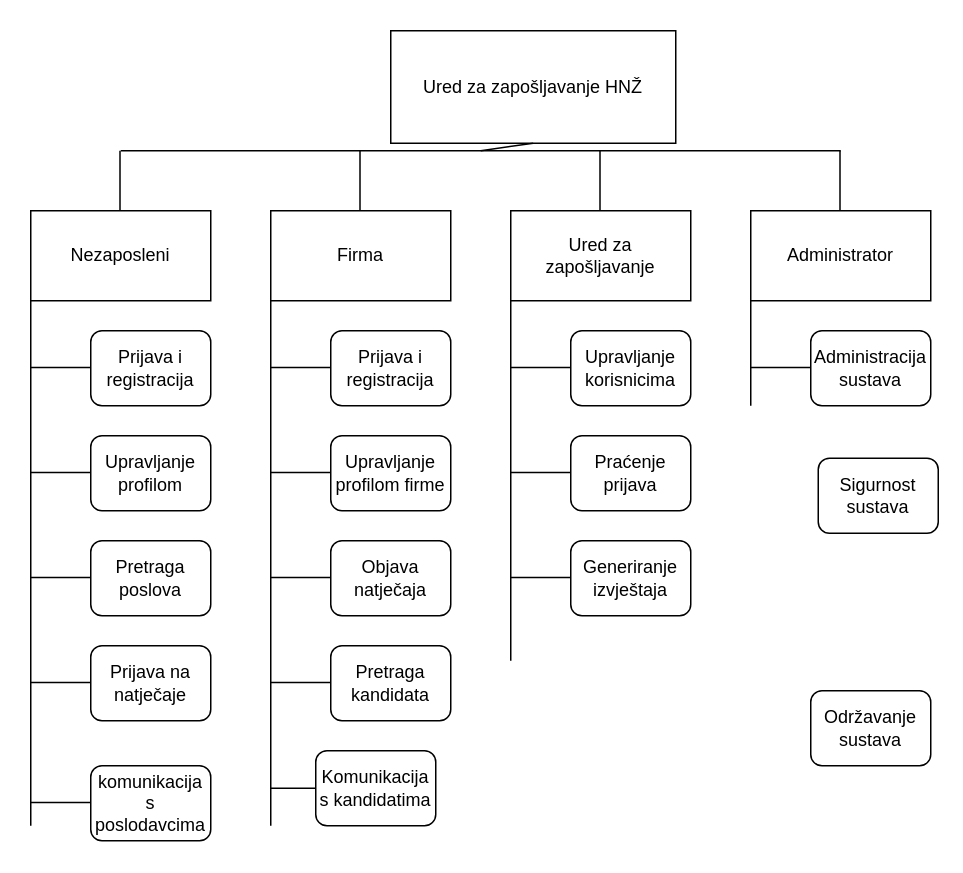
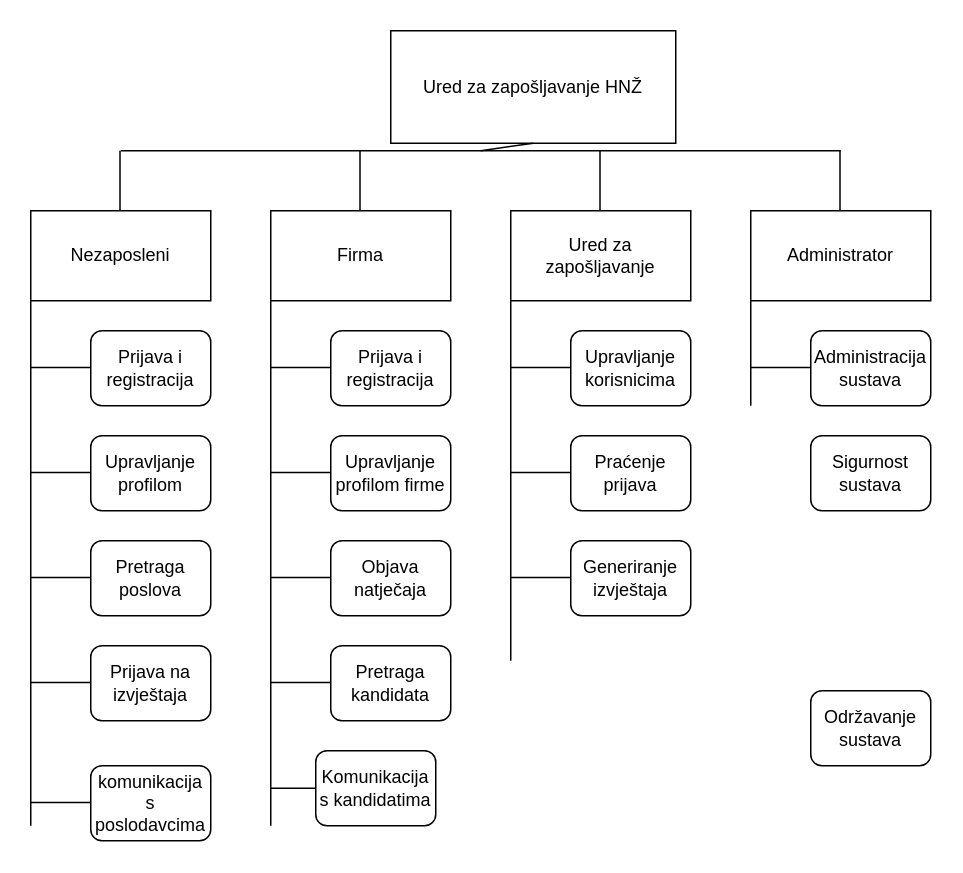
  <mxCell id="0" />
  <mxCell id="1" parent="0" />
  <mxCell id="2" value="Ured za zapošljavanje HNŽ" style="rounded=0;whiteSpace=wrap;html=1;" parent="1" vertex="1"><mxGeometry x="260" y="20" width="190" height="75" as="geometry" /></mxCell>
  <mxCell id="3" value="" style="endArrow=none;html=1;rounded=0;" parent="1" edge="1"><mxGeometry width="50" height="50" relative="1" as="geometry"><mxPoint x="80" y="100" as="sourcePoint" /><mxPoint x="560" y="100" as="targetPoint" /></mxGeometry></mxCell>
  <mxCell id="4" value="" style="endArrow=none;html=1;rounded=0;" parent="1" target="5" edge="1"><mxGeometry width="50" height="50" relative="1" as="geometry"><mxPoint x="250" y="170" as="sourcePoint" /><mxPoint x="250" y="110" as="targetPoint" /></mxGeometry></mxCell>
  <mxCell id="5" value="Firma" style="rounded=0;whiteSpace=wrap;html=1;" parent="1" vertex="1"><mxGeometry x="180" y="140" width="120" height="60" as="geometry" /></mxCell>
  <mxCell id="6" value="" style="endArrow=none;html=1;rounded=0;" parent="1" edge="1"><mxGeometry width="50" height="50" relative="1" as="geometry"><mxPoint x="239.5" y="140" as="sourcePoint" /><mxPoint x="239.5" y="100" as="targetPoint" /></mxGeometry></mxCell>
  <mxCell id="7" value="Ured za zapošljavanje" style="rounded=0;whiteSpace=wrap;html=1;" parent="1" vertex="1"><mxGeometry x="340" y="140" width="120" height="60" as="geometry" /></mxCell>
  <mxCell id="8" value="" style="endArrow=none;html=1;rounded=0;" parent="1" edge="1"><mxGeometry width="50" height="50" relative="1" as="geometry"><mxPoint x="399.5" y="140" as="sourcePoint" /><mxPoint x="399.5" y="100" as="targetPoint" /></mxGeometry></mxCell>
  <mxCell id="9" value="" style="endArrow=none;html=1;rounded=0;" parent="1" target="10" edge="1"><mxGeometry width="50" height="50" relative="1" as="geometry"><mxPoint x="99.5" y="170" as="sourcePoint" /><mxPoint x="99.5" y="110" as="targetPoint" /></mxGeometry></mxCell>
  <mxCell id="10" value="Nezaposleni" style="whiteSpace=wrap;html=1;" parent="1" vertex="1"><mxGeometry x="20" y="140" width="120" height="60" as="geometry" /></mxCell>
  <mxCell id="11" value="" style="endArrow=none;html=1;rounded=0;" parent="1" edge="1"><mxGeometry width="50" height="50" relative="1" as="geometry"><mxPoint x="79.5" y="140" as="sourcePoint" /><mxPoint x="79.5" y="110" as="targetPoint" /><Array as="points"><mxPoint x="79.5" y="100" /></Array></mxGeometry></mxCell>
  <mxCell id="12" value="" style="endArrow=none;html=1;rounded=0;" parent="1" edge="1"><mxGeometry width="50" height="50" relative="1" as="geometry"><mxPoint x="559.5" y="100" as="sourcePoint" /><mxPoint x="559.5" y="140" as="targetPoint" /></mxGeometry></mxCell>
  <mxCell id="13" value="Administrator" style="rounded=0;whiteSpace=wrap;html=1;" parent="1" vertex="1"><mxGeometry x="500" y="140" width="120" height="60" as="geometry" /></mxCell>
  <mxCell id="14" value="" style="endArrow=none;html=1;rounded=0;entryX=0.5;entryY=1;entryDx=0;entryDy=0;" parent="1" target="2" edge="1"><mxGeometry width="50" height="50" relative="1" as="geometry"><mxPoint x="320" y="100" as="sourcePoint" /><mxPoint x="380" y="80" as="targetPoint" /></mxGeometry></mxCell>
  <mxCell id="15" value="" style="endArrow=none;html=1;rounded=0;" parent="1" edge="1"><mxGeometry width="50" height="50" relative="1" as="geometry"><mxPoint x="20" y="550" as="sourcePoint" /><mxPoint x="20" y="210" as="targetPoint" /><Array as="points"><mxPoint x="20" y="200" /></Array></mxGeometry></mxCell>
  <mxCell id="16" value="Upravljanje profilom" style="rounded=1;whiteSpace=wrap;html=1;" parent="1" vertex="1"><mxGeometry x="60" y="290" width="80" height="50" as="geometry" /></mxCell>
  <mxCell id="17" value="Pretraga poslova" style="rounded=1;whiteSpace=wrap;html=1;" parent="1" vertex="1"><mxGeometry x="60" y="360" width="80" height="50" as="geometry" /></mxCell>
- <mxCell id="18" value="Prijava na natječaje" style="rounded=1;whiteSpace=wrap;html=1;" parent="1" vertex="1"><mxGeometry x="60" y="430" width="80" height="50" as="geometry" /></mxCell>
+ <mxCell id="18" value="Prijava na izvještaja" style="rounded=1;whiteSpace=wrap;html=1;" parent="1" vertex="1"><mxGeometry x="60" y="430" width="80" height="50" as="geometry" /></mxCell>
  <mxCell id="19" value="" style="endArrow=none;html=1;rounded=0;" parent="1" edge="1"><mxGeometry width="50" height="50" relative="1" as="geometry"><mxPoint x="180" y="550" as="sourcePoint" /><mxPoint x="180" y="210" as="targetPoint" /><Array as="points"><mxPoint x="180" y="200" /></Array></mxGeometry></mxCell>
  <mxCell id="20" value="Upravljanje profilom firme" style="rounded=1;whiteSpace=wrap;html=1;" parent="1" vertex="1"><mxGeometry x="220" y="290" width="80" height="50" as="geometry" /></mxCell>
  <mxCell id="21" value="Objava natječaja" style="rounded=1;whiteSpace=wrap;html=1;" parent="1" vertex="1"><mxGeometry x="220" y="360" width="80" height="50" as="geometry" /></mxCell>
  <mxCell id="22" value="Pretraga kandidata" style="rounded=1;whiteSpace=wrap;html=1;" parent="1" vertex="1"><mxGeometry x="220" y="430" width="80" height="50" as="geometry" /></mxCell>
  <mxCell id="23" value="" style="endArrow=none;html=1;rounded=0;" parent="1" edge="1"><mxGeometry width="50" height="50" relative="1" as="geometry"><mxPoint x="340" y="440" as="sourcePoint" /><mxPoint x="340" y="210" as="targetPoint" /><Array as="points"><mxPoint x="340" y="200" /></Array></mxGeometry></mxCell>
  <mxCell id="24" value="Upravljanje korisnicima" style="rounded=1;whiteSpace=wrap;html=1;" parent="1" vertex="1"><mxGeometry x="380" y="220" width="80" height="50" as="geometry" /></mxCell>
  <mxCell id="25" value="" style="endArrow=none;html=1;rounded=0;" parent="1" edge="1"><mxGeometry width="50" height="50" relative="1" as="geometry"><mxPoint x="500" y="270" as="sourcePoint" /><mxPoint x="500" y="210" as="targetPoint" /><Array as="points"><mxPoint x="500" y="200" /></Array></mxGeometry></mxCell>
  <mxCell id="26" value="Administracija sustava" style="rounded=1;whiteSpace=wrap;html=1;" parent="1" vertex="1"><mxGeometry x="540" y="220" width="80" height="50" as="geometry" /></mxCell>
  <mxCell id="27" value="Prijava i registracija" style="rounded=1;whiteSpace=wrap;html=1;" parent="1" vertex="1"><mxGeometry x="60" y="220" width="80" height="50" as="geometry" /></mxCell>
  <mxCell id="28" value="Prijava i registracija" style="rounded=1;whiteSpace=wrap;html=1;" parent="1" vertex="1"><mxGeometry x="220" y="220" width="80" height="50" as="geometry" /></mxCell>
  <mxCell id="29" value="komunikacija s poslodavcima" style="rounded=1;whiteSpace=wrap;html=1;" parent="1" vertex="1"><mxGeometry x="60" y="510" width="80" height="50" as="geometry" /></mxCell>
  <mxCell id="30" value="" style="endArrow=none;html=1;rounded=0;" parent="1" edge="1"><mxGeometry width="50" height="50" relative="1" as="geometry"><mxPoint x="20" y="244.5" as="sourcePoint" /><mxPoint x="60" y="244.5" as="targetPoint" /></mxGeometry></mxCell>
  <mxCell id="31" value="" style="endArrow=none;html=1;rounded=0;" parent="1" edge="1"><mxGeometry width="50" height="50" relative="1" as="geometry"><mxPoint x="180" y="244.5" as="sourcePoint" /><mxPoint x="220" y="244.5" as="targetPoint" /></mxGeometry></mxCell>
  <mxCell id="32" value="" style="endArrow=none;html=1;rounded=0;" parent="1" edge="1"><mxGeometry width="50" height="50" relative="1" as="geometry"><mxPoint x="340" y="244.5" as="sourcePoint" /><mxPoint x="380" y="244.5" as="targetPoint" /></mxGeometry></mxCell>
  <mxCell id="33" value="" style="endArrow=none;html=1;rounded=0;" parent="1" edge="1"><mxGeometry width="50" height="50" relative="1" as="geometry"><mxPoint x="500" y="244.5" as="sourcePoint" /><mxPoint x="540" y="244.5" as="targetPoint" /></mxGeometry></mxCell>
  <mxCell id="34" value="" style="endArrow=none;html=1;rounded=0;" parent="1" edge="1"><mxGeometry width="50" height="50" relative="1" as="geometry"><mxPoint x="20" y="314.5" as="sourcePoint" /><mxPoint x="60" y="314.5" as="targetPoint" /></mxGeometry></mxCell>
  <mxCell id="35" value="" style="endArrow=none;html=1;rounded=0;" parent="1" edge="1"><mxGeometry width="50" height="50" relative="1" as="geometry"><mxPoint x="20" y="454.5" as="sourcePoint" /><mxPoint x="60" y="454.5" as="targetPoint" /></mxGeometry></mxCell>
  <mxCell id="36" value="" style="endArrow=none;html=1;rounded=0;" parent="1" edge="1"><mxGeometry width="50" height="50" relative="1" as="geometry"><mxPoint x="20" y="534.5" as="sourcePoint" /><mxPoint x="60" y="534.5" as="targetPoint" /></mxGeometry></mxCell>
  <mxCell id="37" value="" style="endArrow=none;html=1;rounded=0;" parent="1" edge="1"><mxGeometry width="50" height="50" relative="1" as="geometry"><mxPoint x="20" y="384.5" as="sourcePoint" /><mxPoint x="60" y="384.5" as="targetPoint" /></mxGeometry></mxCell>
  <mxCell id="38" value="" style="endArrow=none;html=1;rounded=0;" parent="1" edge="1"><mxGeometry width="50" height="50" relative="1" as="geometry"><mxPoint x="180" y="314.5" as="sourcePoint" /><mxPoint x="220" y="314.5" as="targetPoint" /></mxGeometry></mxCell>
  <mxCell id="39" value="" style="endArrow=none;html=1;rounded=0;" parent="1" edge="1"><mxGeometry width="50" height="50" relative="1" as="geometry"><mxPoint x="180" y="384.5" as="sourcePoint" /><mxPoint x="220" y="384.5" as="targetPoint" /></mxGeometry></mxCell>
  <mxCell id="40" value="" style="endArrow=none;html=1;rounded=0;" parent="1" edge="1"><mxGeometry width="50" height="50" relative="1" as="geometry"><mxPoint x="180" y="454.5" as="sourcePoint" /><mxPoint x="220" y="454.5" as="targetPoint" /></mxGeometry></mxCell>
  <mxCell id="41" value="Komunikacija s kandidatima" style="rounded=1;whiteSpace=wrap;html=1;" vertex="1" parent="1"><mxGeometry x="210" y="500" width="80" height="50" as="geometry" /></mxCell>
  <mxCell id="42" value="" style="endArrow=none;html=1;rounded=0;fontSize=12;startSize=8;endSize=8;curved=1;entryX=0;entryY=0.5;entryDx=0;entryDy=0;" edge="1" parent="1" target="41"><mxGeometry width="50" height="50" relative="1" as="geometry"><mxPoint x="180" y="525" as="sourcePoint" /><mxPoint x="210" y="380" as="targetPoint" /></mxGeometry></mxCell>
  <mxCell id="43" value="Praćenje prijava" style="rounded=1;whiteSpace=wrap;html=1;" vertex="1" parent="1"><mxGeometry x="380" y="290" width="80" height="50" as="geometry" /></mxCell>
  <mxCell id="44" value="Generiranje izvještaja" style="rounded=1;whiteSpace=wrap;html=1;" vertex="1" parent="1"><mxGeometry x="380" y="360" width="80" height="50" as="geometry" /></mxCell>
  <mxCell id="45" value="" style="endArrow=none;html=1;rounded=0;" edge="1" parent="1"><mxGeometry width="50" height="50" relative="1" as="geometry"><mxPoint x="340" y="314.5" as="sourcePoint" /><mxPoint x="380" y="314.5" as="targetPoint" /></mxGeometry></mxCell>
  <mxCell id="46" value="" style="endArrow=none;html=1;rounded=0;" edge="1" parent="1"><mxGeometry width="50" height="50" relative="1" as="geometry"><mxPoint x="340" y="384.5" as="sourcePoint" /><mxPoint x="380" y="384.5" as="targetPoint" /></mxGeometry></mxCell>
- <mxCell id="47" value="Sigurnost sustava" style="rounded=1;whiteSpace=wrap;html=1;" vertex="1" parent="1"><mxGeometry x="545" y="305" width="80" height="50" as="geometry" /></mxCell>
+ <mxCell id="47" value="Sigurnost sustava" style="rounded=1;whiteSpace=wrap;html=1;" vertex="1" parent="1"><mxGeometry x="540" y="290" width="80" height="50" as="geometry" /></mxCell>
  <mxCell id="48" value="Održavanje sustava" style="rounded=1;whiteSpace=wrap;html=1;" vertex="1" parent="1"><mxGeometry x="540" y="460" width="80" height="50" as="geometry" /></mxCell>
